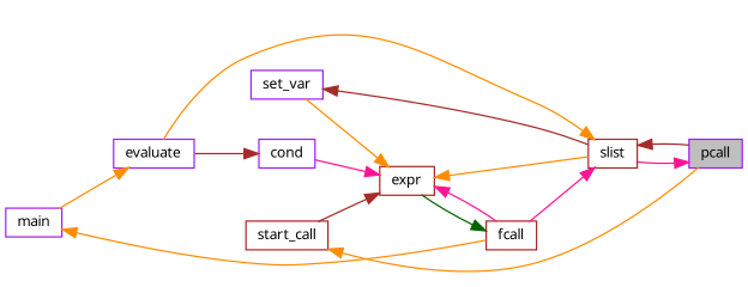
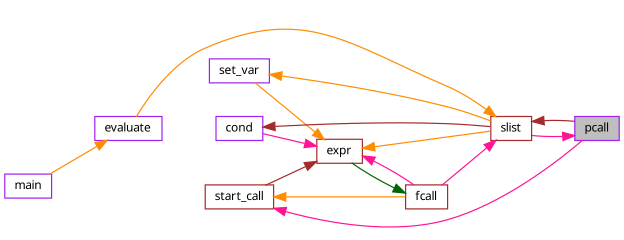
  digraph {
    rankdir=RL
    node [color=purple fillcolor=white fontname="LiberationSans-Regular.ttf" fontsize=10 shape=record style=filled]
    edge [color=deeppink dir=back fontname="LiberationSans-Regular.ttf" fontsize=10 labelfontname="LiberationSans-Regular.ttf" labelfontsize=10 style=solid]
    n1 [fillcolor=grey75 fontcolor=black height=0.2 label=pcall width=0.4]
    n2 [color=brown height=0.2 label=slist width=0.4]
    n3 [height=0.2 label=evaluate width=0.4]
    n4 [color=brown height=0.2 label=fcall width=0.4]
    n5 [height=0.2 label=main width=0.4]
    n6 [color=brown height=0.2 label=expr width=0.4]
    n7 [height=0.2 label=cond width=0.4]
    n8 [height=0.2 label=set_var width=0.4]
    n9 [color=brown height=0.2 label=start_call width=0.4]
    n1 -> n2
    n2 -> n1 [color=brown]
    n2 -> n3 [color=darkorange]
    n2 -> n4
    n3 -> n5 [color=darkorange]
    n4 -> n6 [color=darkgreen]
    n6 -> n2 [color=darkorange]
    n6 -> n4
    n6 -> n7
    n6 -> n8 [color=darkorange]
    n6 -> n9 [color=brown]
-   n7 -> n3 [color=brown]
-   n8 -> n2 [color=brown]
-   n9 -> n1 [color=darkorange]
-   n5 -> n4 [color=darkorange]
+   n7 -> n2 [color=brown]
+   n8 -> n2 [color=darkorange]
+   n9 -> n1
+   n9 -> n4 [color=darkorange]
  }
